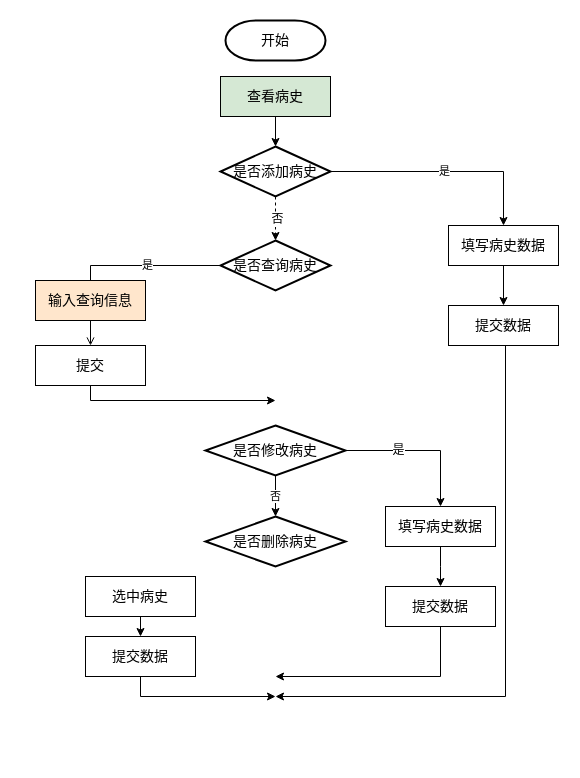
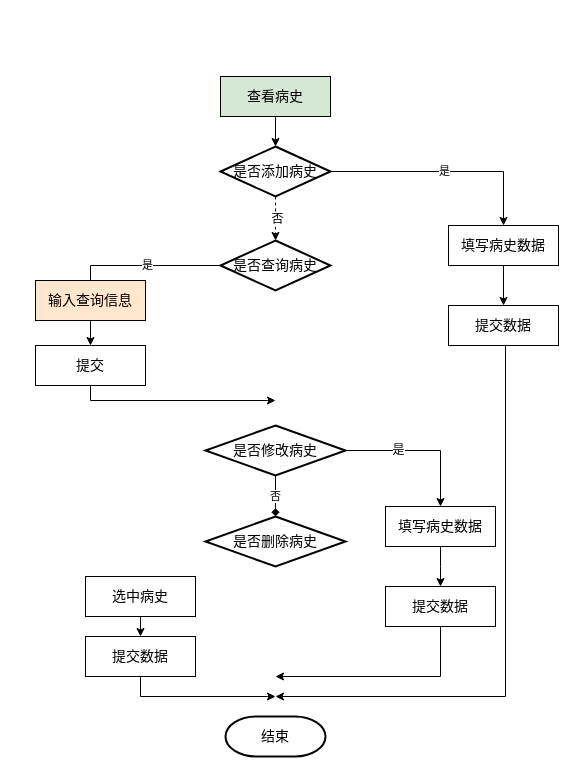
  <mxCell id="0" />
  <mxCell id="1" parent="0" />
- <mxCell id="2" value="&lt;font style=&quot;font-size: 14px&quot;&gt;开始&lt;/font&gt;" style="strokeWidth=2;html=1;shape=mxgraph.flowchart.terminator;whiteSpace=wrap;" parent="1" vertex="1"><mxGeometry x="225" y="20" width="100" height="40" as="geometry" /></mxCell>
  <mxCell id="3" style="edgeStyle=none;rounded=0;orthogonalLoop=1;jettySize=auto;html=1;exitX=0.5;exitY=1;exitDx=0;exitDy=0;entryX=0.5;entryY=0;entryDx=0;entryDy=0;entryPerimeter=0;" parent="1" source="4" target="8" edge="1"><mxGeometry relative="1" as="geometry" /></mxCell>
  <mxCell id="4" value="&lt;font style=&quot;font-size: 14px&quot;&gt;查看病史&lt;/font&gt;" style="rounded=0;whiteSpace=wrap;html=1;fillColor=#d5e8d4;" parent="1" vertex="1"><mxGeometry x="220" y="76" width="110" height="40" as="geometry" /></mxCell>
  <mxCell id="5" style="edgeStyle=none;rounded=0;orthogonalLoop=1;jettySize=auto;html=1;exitX=0.5;exitY=1;exitDx=0;exitDy=0;exitPerimeter=0;entryX=0.5;entryY=0;entryDx=0;entryDy=0;entryPerimeter=0;dashed=1;" parent="1" source="8" target="15" edge="1"><mxGeometry relative="1" as="geometry" /></mxCell>
  <mxCell id="6" value="否" style="text;html=1;resizable=0;points=[];align=center;verticalAlign=middle;labelBackgroundColor=#ffffff;" parent="5" vertex="1" connectable="0"><mxGeometry y="1" relative="1" as="geometry"><mxPoint as="offset" /></mxGeometry></mxCell>
  <mxCell id="7" value="是" style="edgeStyle=elbowEdgeStyle;rounded=0;orthogonalLoop=1;jettySize=auto;html=1;exitX=1;exitY=0.5;exitDx=0;exitDy=0;exitPerimeter=0;entryX=0.5;entryY=0;entryDx=0;entryDy=0;" parent="1" source="8" target="11" edge="1"><mxGeometry relative="1" as="geometry"><Array as="points"><mxPoint x="503" y="186" /><mxPoint x="503" y="136" /></Array></mxGeometry></mxCell>
  <mxCell id="8" value="&lt;font style=&quot;font-size: 14px&quot;&gt;是否添加病史&lt;/font&gt;" style="strokeWidth=2;html=1;shape=mxgraph.flowchart.decision;whiteSpace=wrap;" parent="1" vertex="1"><mxGeometry x="220" y="146" width="110" height="50" as="geometry" /></mxCell>
+ <mxCell id="9" value="&lt;font style=&quot;font-size: 14px&quot;&gt;结束&lt;/font&gt;" style="strokeWidth=2;html=1;shape=mxgraph.flowchart.terminator;whiteSpace=wrap;" parent="1" vertex="1"><mxGeometry x="225" y="716" width="100" height="40" as="geometry" /></mxCell>
  <mxCell id="10" style="edgeStyle=none;rounded=0;orthogonalLoop=1;jettySize=auto;html=1;exitX=0.5;exitY=1;exitDx=0;exitDy=0;entryX=0.5;entryY=0;entryDx=0;entryDy=0;" parent="1" source="11" target="13" edge="1"><mxGeometry relative="1" as="geometry" /></mxCell>
  <mxCell id="11" value="&lt;span style=&quot;font-size: 14px&quot;&gt;填写病史数据&lt;/span&gt;" style="rounded=0;whiteSpace=wrap;html=1;" parent="1" vertex="1"><mxGeometry x="448" y="225" width="110" height="40" as="geometry" /></mxCell>
  <mxCell id="12" style="edgeStyle=elbowEdgeStyle;rounded=0;orthogonalLoop=1;jettySize=auto;html=1;exitX=0.5;exitY=1;exitDx=0;exitDy=0;" parent="1" source="13" edge="1"><mxGeometry relative="1" as="geometry"><mxPoint x="275" y="696" as="targetPoint" /><Array as="points"><mxPoint x="505" y="296" /><mxPoint x="505" y="276" /><mxPoint x="505" y="306" /><mxPoint x="505" y="506" /></Array></mxGeometry></mxCell>
  <mxCell id="13" value="&lt;font style=&quot;font-size: 14px&quot;&gt;提交数据&lt;/font&gt;" style="rounded=0;whiteSpace=wrap;html=1;" parent="1" vertex="1"><mxGeometry x="448" y="305" width="110" height="40" as="geometry" /></mxCell>
  <mxCell id="14" value="是" style="edgeStyle=elbowEdgeStyle;rounded=0;orthogonalLoop=1;jettySize=auto;html=1;exitX=0;exitY=0.5;exitDx=0;exitDy=0;exitPerimeter=0;entryX=0.5;entryY=0;entryDx=0;entryDy=0;endArrow=none;" parent="1" source="15" target="17" edge="1"><mxGeometry relative="1" as="geometry"><mxPoint x="20" y="250" as="targetPoint" /><Array as="points"><mxPoint x="90" y="270" /><mxPoint x="20" y="230" /></Array></mxGeometry></mxCell>
  <mxCell id="15" value="&lt;font style=&quot;font-size: 14px&quot;&gt;是否查询病史&lt;/font&gt;" style="strokeWidth=2;html=1;shape=mxgraph.flowchart.decision;whiteSpace=wrap;" parent="1" vertex="1"><mxGeometry x="220" y="240" width="110" height="50" as="geometry" /></mxCell>
- <mxCell id="16" style="edgeStyle=elbowEdgeStyle;rounded=0;orthogonalLoop=1;jettySize=auto;html=1;exitX=0.5;exitY=1;exitDx=0;exitDy=0;entryX=0.5;entryY=0;entryDx=0;entryDy=0;endArrow=open;" parent="1" source="17" target="23" edge="1"><mxGeometry relative="1" as="geometry" /></mxCell>
+ <mxCell id="16" style="edgeStyle=elbowEdgeStyle;rounded=0;orthogonalLoop=1;jettySize=auto;html=1;exitX=0.5;exitY=1;exitDx=0;exitDy=0;entryX=0.5;entryY=0;entryDx=0;entryDy=0;" parent="1" source="17" target="23" edge="1"><mxGeometry relative="1" as="geometry" /></mxCell>
  <mxCell id="17" value="&lt;font style=&quot;font-size: 14px&quot;&gt;输入查询信息&lt;/font&gt;" style="rounded=0;whiteSpace=wrap;html=1;fillColor=#ffe6cc;" parent="1" vertex="1"><mxGeometry x="35" y="280" width="110" height="40" as="geometry" /></mxCell>
  <mxCell id="18" style="edgeStyle=none;rounded=0;orthogonalLoop=1;jettySize=auto;html=1;exitX=0.5;exitY=1;exitDx=0;exitDy=0;entryX=0.5;entryY=0;entryDx=0;entryDy=0;" parent="1" source="19" target="21" edge="1"><mxGeometry relative="1" as="geometry" /></mxCell>
  <mxCell id="19" value="&lt;font style=&quot;font-size: 14px&quot;&gt;选中病史&lt;/font&gt;" style="rounded=0;whiteSpace=wrap;html=1;" parent="1" vertex="1"><mxGeometry x="85" y="576" width="110" height="40" as="geometry" /></mxCell>
  <mxCell id="20" style="edgeStyle=elbowEdgeStyle;rounded=0;orthogonalLoop=1;jettySize=auto;html=1;exitX=0.5;exitY=1;exitDx=0;exitDy=0;" parent="1" source="21" edge="1"><mxGeometry relative="1" as="geometry"><mxPoint x="275" y="696" as="targetPoint" /><Array as="points"><mxPoint x="140" y="726" /></Array></mxGeometry></mxCell>
  <mxCell id="21" value="&lt;font style=&quot;font-size: 14px&quot;&gt;提交数据&lt;/font&gt;" style="rounded=0;whiteSpace=wrap;html=1;" parent="1" vertex="1"><mxGeometry x="85" y="636" width="110" height="40" as="geometry" /></mxCell>
  <mxCell id="22" style="edgeStyle=elbowEdgeStyle;rounded=0;orthogonalLoop=1;jettySize=auto;html=1;exitX=0.5;exitY=1;exitDx=0;exitDy=0;" parent="1" source="23" edge="1"><mxGeometry relative="1" as="geometry"><mxPoint x="275" y="400" as="targetPoint" /><Array as="points"><mxPoint x="90" y="400" /></Array></mxGeometry></mxCell>
  <mxCell id="23" value="&lt;font style=&quot;font-size: 14px&quot;&gt;提交&lt;/font&gt;" style="rounded=0;whiteSpace=wrap;html=1;" parent="1" vertex="1"><mxGeometry x="35" y="345" width="110" height="40" as="geometry" /></mxCell>
  <mxCell id="24" style="edgeStyle=elbowEdgeStyle;rounded=0;orthogonalLoop=1;jettySize=auto;elbow=vertical;html=1;exitX=1;exitY=0.5;exitDx=0;exitDy=0;exitPerimeter=0;entryX=0.5;entryY=0;entryDx=0;entryDy=0;" parent="1" source="27" target="30" edge="1"><mxGeometry relative="1" as="geometry"><Array as="points"><mxPoint x="405" y="450" /><mxPoint x="405" y="475" /></Array></mxGeometry></mxCell>
  <mxCell id="25" value="是" style="text;html=1;resizable=0;points=[];align=center;verticalAlign=middle;labelBackgroundColor=#ffffff;" parent="24" vertex="1" connectable="0"><mxGeometry x="-0.309" y="1" relative="1" as="geometry"><mxPoint as="offset" /></mxGeometry></mxCell>
- <mxCell id="26" value="否" style="edgeStyle=elbowEdgeStyle;rounded=0;orthogonalLoop=1;jettySize=auto;html=1;exitX=0.5;exitY=1;exitDx=0;exitDy=0;exitPerimeter=0;elbow=vertical;entryX=0.5;entryY=0;entryDx=0;entryDy=0;entryPerimeter=0;" parent="1" source="27" target="28" edge="1"><mxGeometry relative="1" as="geometry"><mxPoint x="165" y="556" as="targetPoint" /></mxGeometry></mxCell>
+ <mxCell id="26" value="否" style="edgeStyle=elbowEdgeStyle;rounded=0;orthogonalLoop=1;jettySize=auto;html=1;exitX=0.5;exitY=1;exitDx=0;exitDy=0;exitPerimeter=0;elbow=vertical;entryX=0.5;entryY=0;entryDx=0;entryDy=0;entryPerimeter=0;endArrow=diamond;" parent="1" source="27" target="28" edge="1"><mxGeometry relative="1" as="geometry"><mxPoint x="165" y="556" as="targetPoint" /></mxGeometry></mxCell>
  <mxCell id="27" value="&lt;font style=&quot;font-size: 14px&quot;&gt;是否修改病史&lt;/font&gt;" style="strokeWidth=2;html=1;shape=mxgraph.flowchart.decision;whiteSpace=wrap;" parent="1" vertex="1"><mxGeometry x="205" y="425" width="140" height="50" as="geometry" /></mxCell>
  <mxCell id="28" value="&lt;font style=&quot;font-size: 14px&quot;&gt;是否删除病史&lt;/font&gt;" style="strokeWidth=2;html=1;shape=mxgraph.flowchart.decision;whiteSpace=wrap;" parent="1" vertex="1"><mxGeometry x="205" y="516" width="140" height="50" as="geometry" /></mxCell>
  <mxCell id="29" style="edgeStyle=elbowEdgeStyle;rounded=0;orthogonalLoop=1;jettySize=auto;elbow=vertical;html=1;exitX=0.5;exitY=1;exitDx=0;exitDy=0;entryX=0.5;entryY=0;entryDx=0;entryDy=0;" parent="1" source="30" target="32" edge="1"><mxGeometry relative="1" as="geometry" /></mxCell>
  <mxCell id="30" value="&lt;font style=&quot;font-size: 14px&quot;&gt;填写病史数据&lt;/font&gt;" style="rounded=0;whiteSpace=wrap;html=1;" parent="1" vertex="1"><mxGeometry x="385" y="506" width="110" height="40" as="geometry" /></mxCell>
  <mxCell id="31" style="edgeStyle=elbowEdgeStyle;rounded=0;orthogonalLoop=1;jettySize=auto;html=1;exitX=0.5;exitY=1;exitDx=0;exitDy=0;" parent="1" source="32" edge="1"><mxGeometry relative="1" as="geometry"><mxPoint x="275" y="676" as="targetPoint" /><Array as="points"><mxPoint x="440" y="700" /></Array></mxGeometry></mxCell>
  <mxCell id="32" value="&lt;font style=&quot;font-size: 14px&quot;&gt;提交数据&lt;/font&gt;" style="rounded=0;whiteSpace=wrap;html=1;" parent="1" vertex="1"><mxGeometry x="385" y="586" width="110" height="40" as="geometry" /></mxCell>
